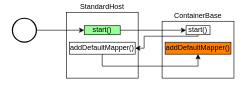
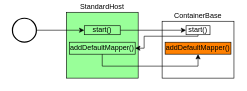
  <mxCell id="0" />
  <mxCell id="1" parent="0" />
  <mxCell id="2" value="ContainerBase" style="rounded=0;whiteSpace=wrap;html=1;labelPosition=center;verticalLabelPosition=top;align=center;verticalAlign=bottom;" vertex="1" parent="1"><mxGeometry x="270" y="35" width="120" height="95" as="geometry" /></mxCell>
- <mxCell id="3" value="StandardHost" style="rounded=0;whiteSpace=wrap;html=1;labelPosition=center;verticalLabelPosition=top;align=center;verticalAlign=bottom;" vertex="1" parent="1"><mxGeometry x="110" y="20" width="120" height="110" as="geometry" /></mxCell>
+ <mxCell id="3" value="StandardHost" style="rounded=0;whiteSpace=wrap;html=1;labelPosition=center;verticalLabelPosition=top;align=center;verticalAlign=bottom;fillColor=#99ff99;" vertex="1" parent="1"><mxGeometry x="110" y="20" width="120" height="110" as="geometry" /></mxCell>
  <mxCell id="4" style="edgeStyle=orthogonalEdgeStyle;rounded=0;orthogonalLoop=1;jettySize=auto;html=1;exitX=1;exitY=0.5;exitDx=0;exitDy=0;entryX=0;entryY=0.5;entryDx=0;entryDy=0;" edge="1" parent="1" source="5" target="9"><mxGeometry relative="1" as="geometry" /></mxCell>
  <mxCell id="5" value="start()" style="text;html=1;strokeColor=default;fillColor=#99FF99;align=center;verticalAlign=middle;whiteSpace=wrap;rounded=0;" vertex="1" parent="1"><mxGeometry x="140" y="42.5" width="60" height="15" as="geometry" /></mxCell>
  <mxCell id="6" value="" style="endArrow=classic;html=1;rounded=0;entryX=0;entryY=0.5;entryDx=0;entryDy=0;" edge="1" parent="1" source="7" target="5"><mxGeometry width="50" height="50" relative="1" as="geometry"><mxPoint x="50" y="50" as="sourcePoint" /><mxPoint x="90" y="50" as="targetPoint" /></mxGeometry></mxCell>
  <mxCell id="7" value="" style="strokeWidth=2;html=1;shape=mxgraph.flowchart.start_2;whiteSpace=wrap;" vertex="1" parent="1"><mxGeometry x="20" y="30" width="40" height="40" as="geometry" /></mxCell>
  <mxCell id="8" style="edgeStyle=orthogonalEdgeStyle;rounded=0;orthogonalLoop=1;jettySize=auto;html=1;entryX=1;entryY=0.5;entryDx=0;entryDy=0;exitX=0.5;exitY=1;exitDx=0;exitDy=0;" edge="1" parent="1" source="9" target="11"><mxGeometry relative="1" as="geometry"><Array as="points"><mxPoint x="330" y="60" /><mxPoint x="240" y="60" /><mxPoint x="240" y="80" /></Array></mxGeometry></mxCell>
  <mxCell id="9" value="start()" style="text;html=1;strokeColor=default;fillColor=none;align=center;verticalAlign=middle;whiteSpace=wrap;rounded=0;" vertex="1" parent="1"><mxGeometry x="310" y="42.5" width="40" height="15" as="geometry" /></mxCell>
  <mxCell id="10" style="edgeStyle=orthogonalEdgeStyle;rounded=0;orthogonalLoop=1;jettySize=auto;html=1;exitX=0.5;exitY=1;exitDx=0;exitDy=0;entryX=0.5;entryY=1;entryDx=0;entryDy=0;" edge="1" parent="1" source="11" target="12"><mxGeometry relative="1" as="geometry" /></mxCell>
  <mxCell id="11" value="addDefaultMapper()" style="text;html=1;strokeColor=default;fillColor=none;align=center;verticalAlign=middle;whiteSpace=wrap;rounded=0;" vertex="1" parent="1"><mxGeometry x="115" y="70" width="110" height="20" as="geometry" /></mxCell>
  <mxCell id="12" value="addDefaultMapper()" style="text;html=1;strokeColor=default;fillColor=#FF8000;align=center;verticalAlign=middle;whiteSpace=wrap;rounded=0;" vertex="1" parent="1"><mxGeometry x="275" y="70" width="110" height="20" as="geometry" /></mxCell>
